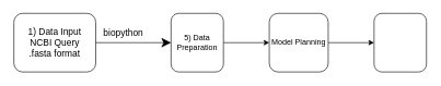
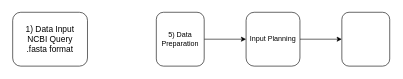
  <mxCell id="0" style=";html=1;" />
  <mxCell id="1" style=";html=1;" parent="0" />
  <mxCell id="2" value="&lt;div style=&quot;font-size: 14px&quot;&gt;&lt;font style=&quot;font-size: 14px&quot;&gt;1) Data Input&lt;/font&gt;&lt;/div&gt;&lt;div style=&quot;font-size: 14px&quot;&gt;&lt;font style=&quot;font-size: 14px&quot;&gt;NCBI Query&lt;/font&gt;&lt;/div&gt;&lt;div style=&quot;font-size: 14px&quot;&gt;&lt;font style=&quot;font-size: 14px&quot;&gt;.fasta format&lt;br&gt;&lt;/font&gt;&lt;/div&gt;" style="shape=rect;html=1;rounded=1;whiteSpace=wrap;" vertex="1" parent="1"><mxGeometry x="20" y="20" width="125" height="90" as="geometry" /></mxCell>
  <mxCell id="3" value="" style="edgeStyle=orthogonalEdgeStyle;rounded=0;orthogonalLoop=1;jettySize=auto;html=1;" edge="1" parent="1" source="4" target="6"><mxGeometry relative="1" as="geometry" /></mxCell>
  <mxCell id="4" value="5) Data Preparation" style="shape=rect;html=1;rounded=1;whiteSpace=wrap;" vertex="1" parent="1"><mxGeometry x="260" y="20" width="80" height="90" as="geometry" /></mxCell>
  <mxCell id="5" value="" style="edgeStyle=orthogonalEdgeStyle;rounded=0;orthogonalLoop=1;jettySize=auto;html=1;" edge="1" parent="1" source="6" target="7"><mxGeometry relative="1" as="geometry" /></mxCell>
- <mxCell id="6" value="Model Planning" style="shape=rect;html=1;rounded=1;whiteSpace=wrap;" vertex="1" parent="1"><mxGeometry x="410" y="20" width="90" height="90" as="geometry" /></mxCell>
+ <mxCell id="6" value="Input Planning" style="shape=rect;html=1;rounded=1;whiteSpace=wrap;" vertex="1" parent="1"><mxGeometry x="410" y="20" width="90" height="90" as="geometry" /></mxCell>
  <mxCell id="7" value="" style="shape=rect;html=1;rounded=1;whiteSpace=wrap;" vertex="1" parent="1"><mxGeometry x="570" y="20" width="80" height="90" as="geometry" /></mxCell>
- <mxCell id="8" value="" style="edgeStyle=elbowEdgeStyle;html=1;elbow=horizontal;endArrow=classic;labelBackgroundColor=none;endSize=12;endFill=1;" edge="1" source="2" target="4" parent="1"><mxGeometry relative="1" as="geometry" /></mxCell>
- <mxCell id="9" value="&lt;font style=&quot;font-size: 14px&quot;&gt;biopython&lt;/font&gt;" style="text;html=1;resizable=0;points=[];autosize=1;align=left;verticalAlign=top;spacingTop=-4;" vertex="1" parent="1"><mxGeometry x="155" y="39" width="80" height="20" as="geometry" /></mxCell>
